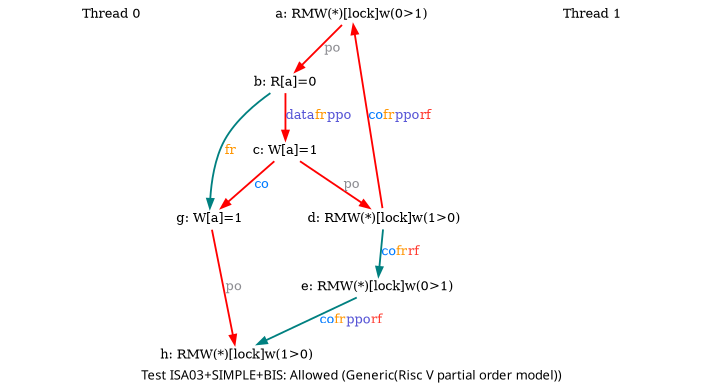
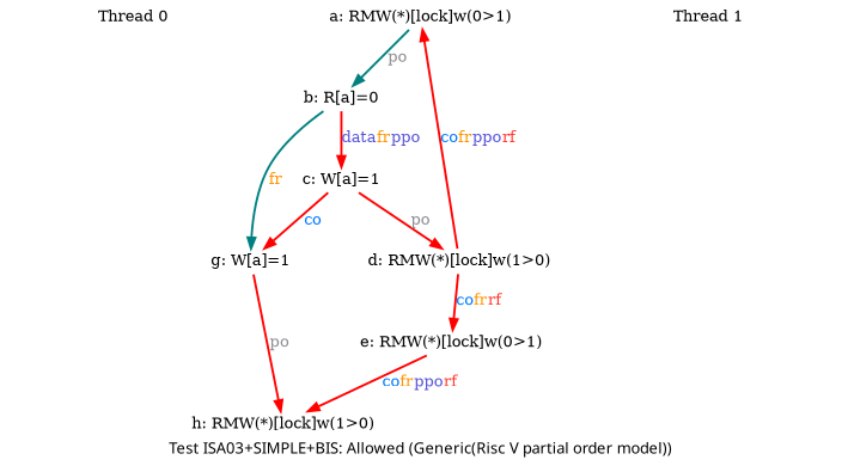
  digraph {
    fontname="SF Pro Display"
    fontsize=14
    label="Test ISA03+SIMPLE+BIS: Allowed (Generic(Risc V partial order model))"
    splines=spline
    node [fixedsize=false fontsize=14 shape=none]
    edge [arrowsize=1.000000 color=red fontsize=14 penwidth=2.000000]
    n1 [fixedsize=true height=0.281250 label="Thread 0" width=3.250000]
    n2 [height=0.194444 label="a: RMW(*)[lock]w(0>1)" width=3.500000]
    n3 [height=0.194444 label="b: R[a]=0" width=1.166667]
    n4 [height=0.194444 label="c: W[a]=1" width=1.166667]
    n5 [height=0.194444 label="g: W[a]=1" width=1.166667]
    n6 [height=0.194444 label="d: RMW(*)[lock]w(1>0)" width=3.500000]
    n7 [height=0.194444 label="e: RMW(*)[lock]w(0>1)" width=3.500000]
    n8 [height=0.194444 label="h: RMW(*)[lock]w(1>0)" width=3.500000]
    n9 [fixedsize=true height=0.281250 label="Thread 1" width=3.250000]
-   n2 -> n3 [label=<<font color="#8E8E93">po</font>>]
+   n2 -> n3 [color=teal label=<<font color="#8E8E93">po</font>>]
    n3 -> n4 [label=<<font color="#5856D6">data</font><font color="#FF9500">fr</font><font color="#5856D6">ppo</font>>]
    n3 -> n5 [color=teal label=<<font color="#FF9500">fr</font>>]
    n4 -> n5 [label=<<font color="#007AFF">co</font>>]
    n4 -> n6 [label=<<font color="#8E8E93">po</font>>]
    n5 -> n8 [label=<<font color="#8E8E93">po</font>>]
    n6 -> n2 [label=<<font color="#007AFF">co</font><font color="#FF9500">fr</font><font color="#5856D6">ppo</font><font color="#FF3B30">rf</font>>]
-   n6 -> n7 [color=teal label=<<font color="#007AFF">co</font><font color="#FF9500">fr</font><font color="#FF3B30">rf</font>>]
-   n7 -> n8 [color=teal label=<<font color="#007AFF">co</font><font color="#FF9500">fr</font><font color="#5856D6">ppo</font><font color="#FF3B30">rf</font>>]
+   n6 -> n7 [label=<<font color="#007AFF">co</font><font color="#FF9500">fr</font><font color="#FF3B30">rf</font>>]
+   n7 -> n8 [label=<<font color="#007AFF">co</font><font color="#FF9500">fr</font><font color="#5856D6">ppo</font><font color="#FF3B30">rf</font>>]
  }
